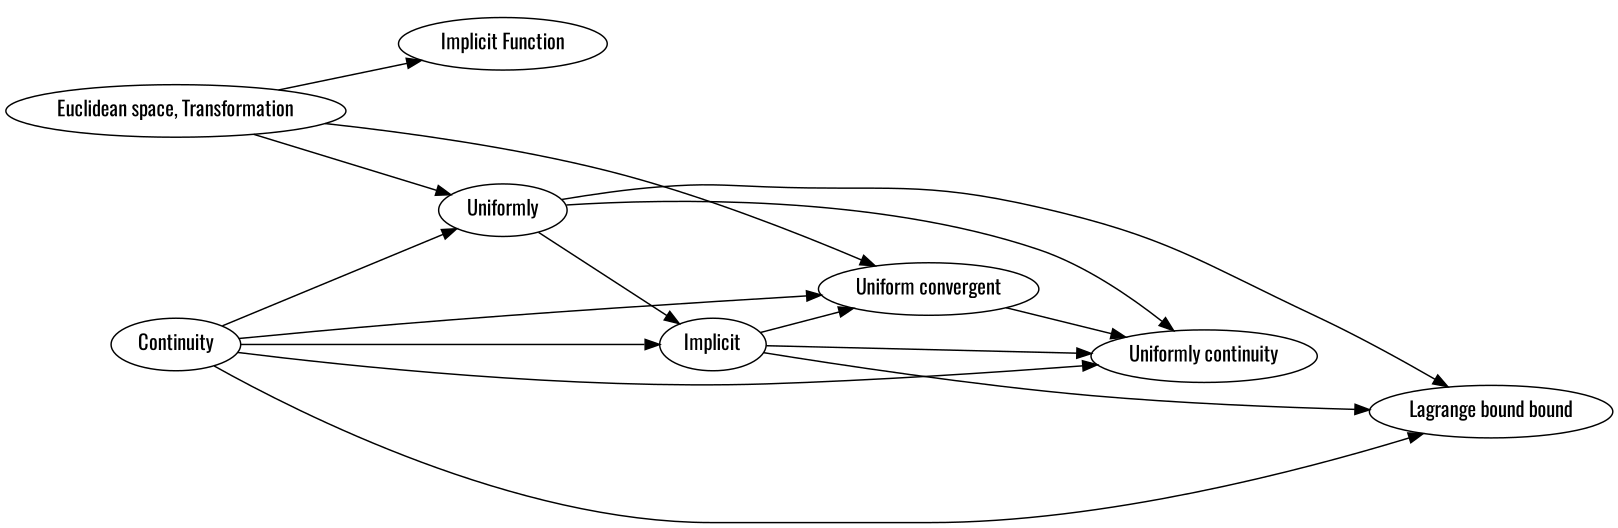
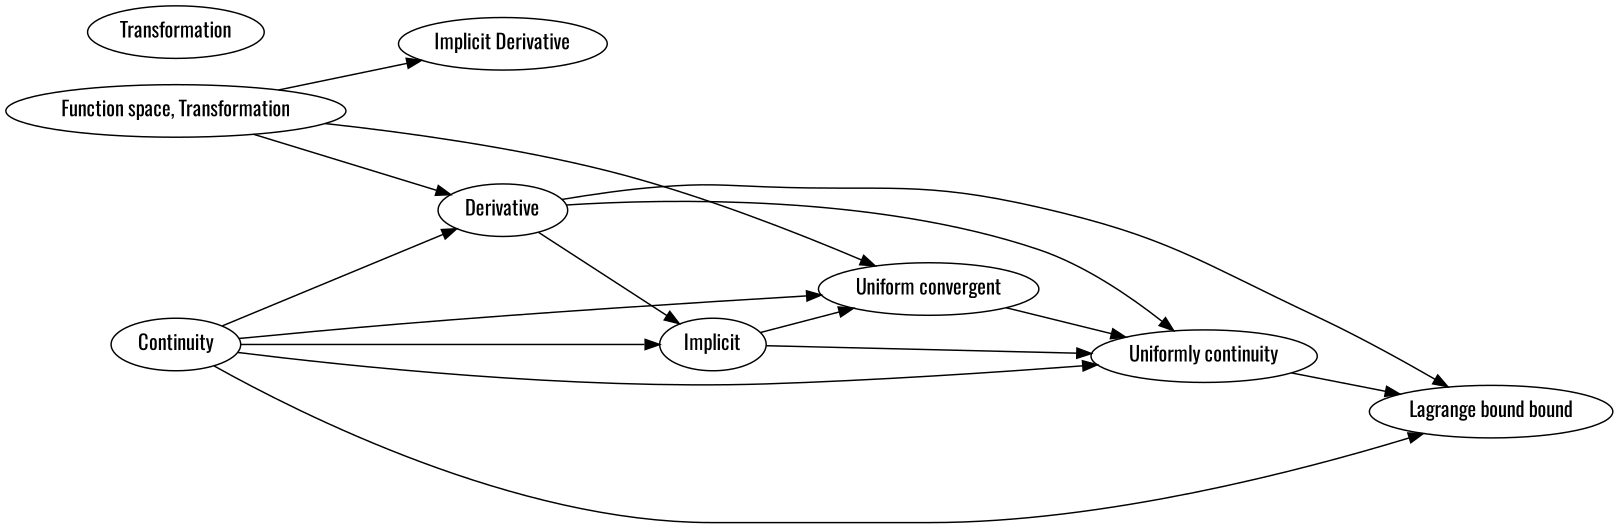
  digraph {
    fontname=Oswald
    rankdir=LR
    node [fontname=Oswald]
    edge [fontname=Oswald]
    n1 [label=Implicit]
    Continuity
-   Derivative [label=Uniformly]
+   Derivative
    n4 [label="Lagrange bound bound"]
    n5 [label="Uniform convergent"]
    n6 [label="Uniformly continuity"]
-   "Euclidean space, Transformation"
-   "Implicit Function"
-   n1 -> n4
+   "Euclidean space, Transformation" [label="Function space, Transformation"]
+   "Implicit Function" [label="Implicit Derivative"]
+   Transformation
+   n6 -> n4
    n1 -> n5
    n1 -> n6
    Continuity -> n1
    Continuity -> Derivative
    Continuity -> n4
    Continuity -> n5
    Continuity -> n6
    Derivative -> n1
    Derivative -> n4
    Derivative -> n6
    n5 -> n6
    "Euclidean space, Transformation" -> Derivative
    "Euclidean space, Transformation" -> n5
    "Euclidean space, Transformation" -> "Implicit Function"
  }
